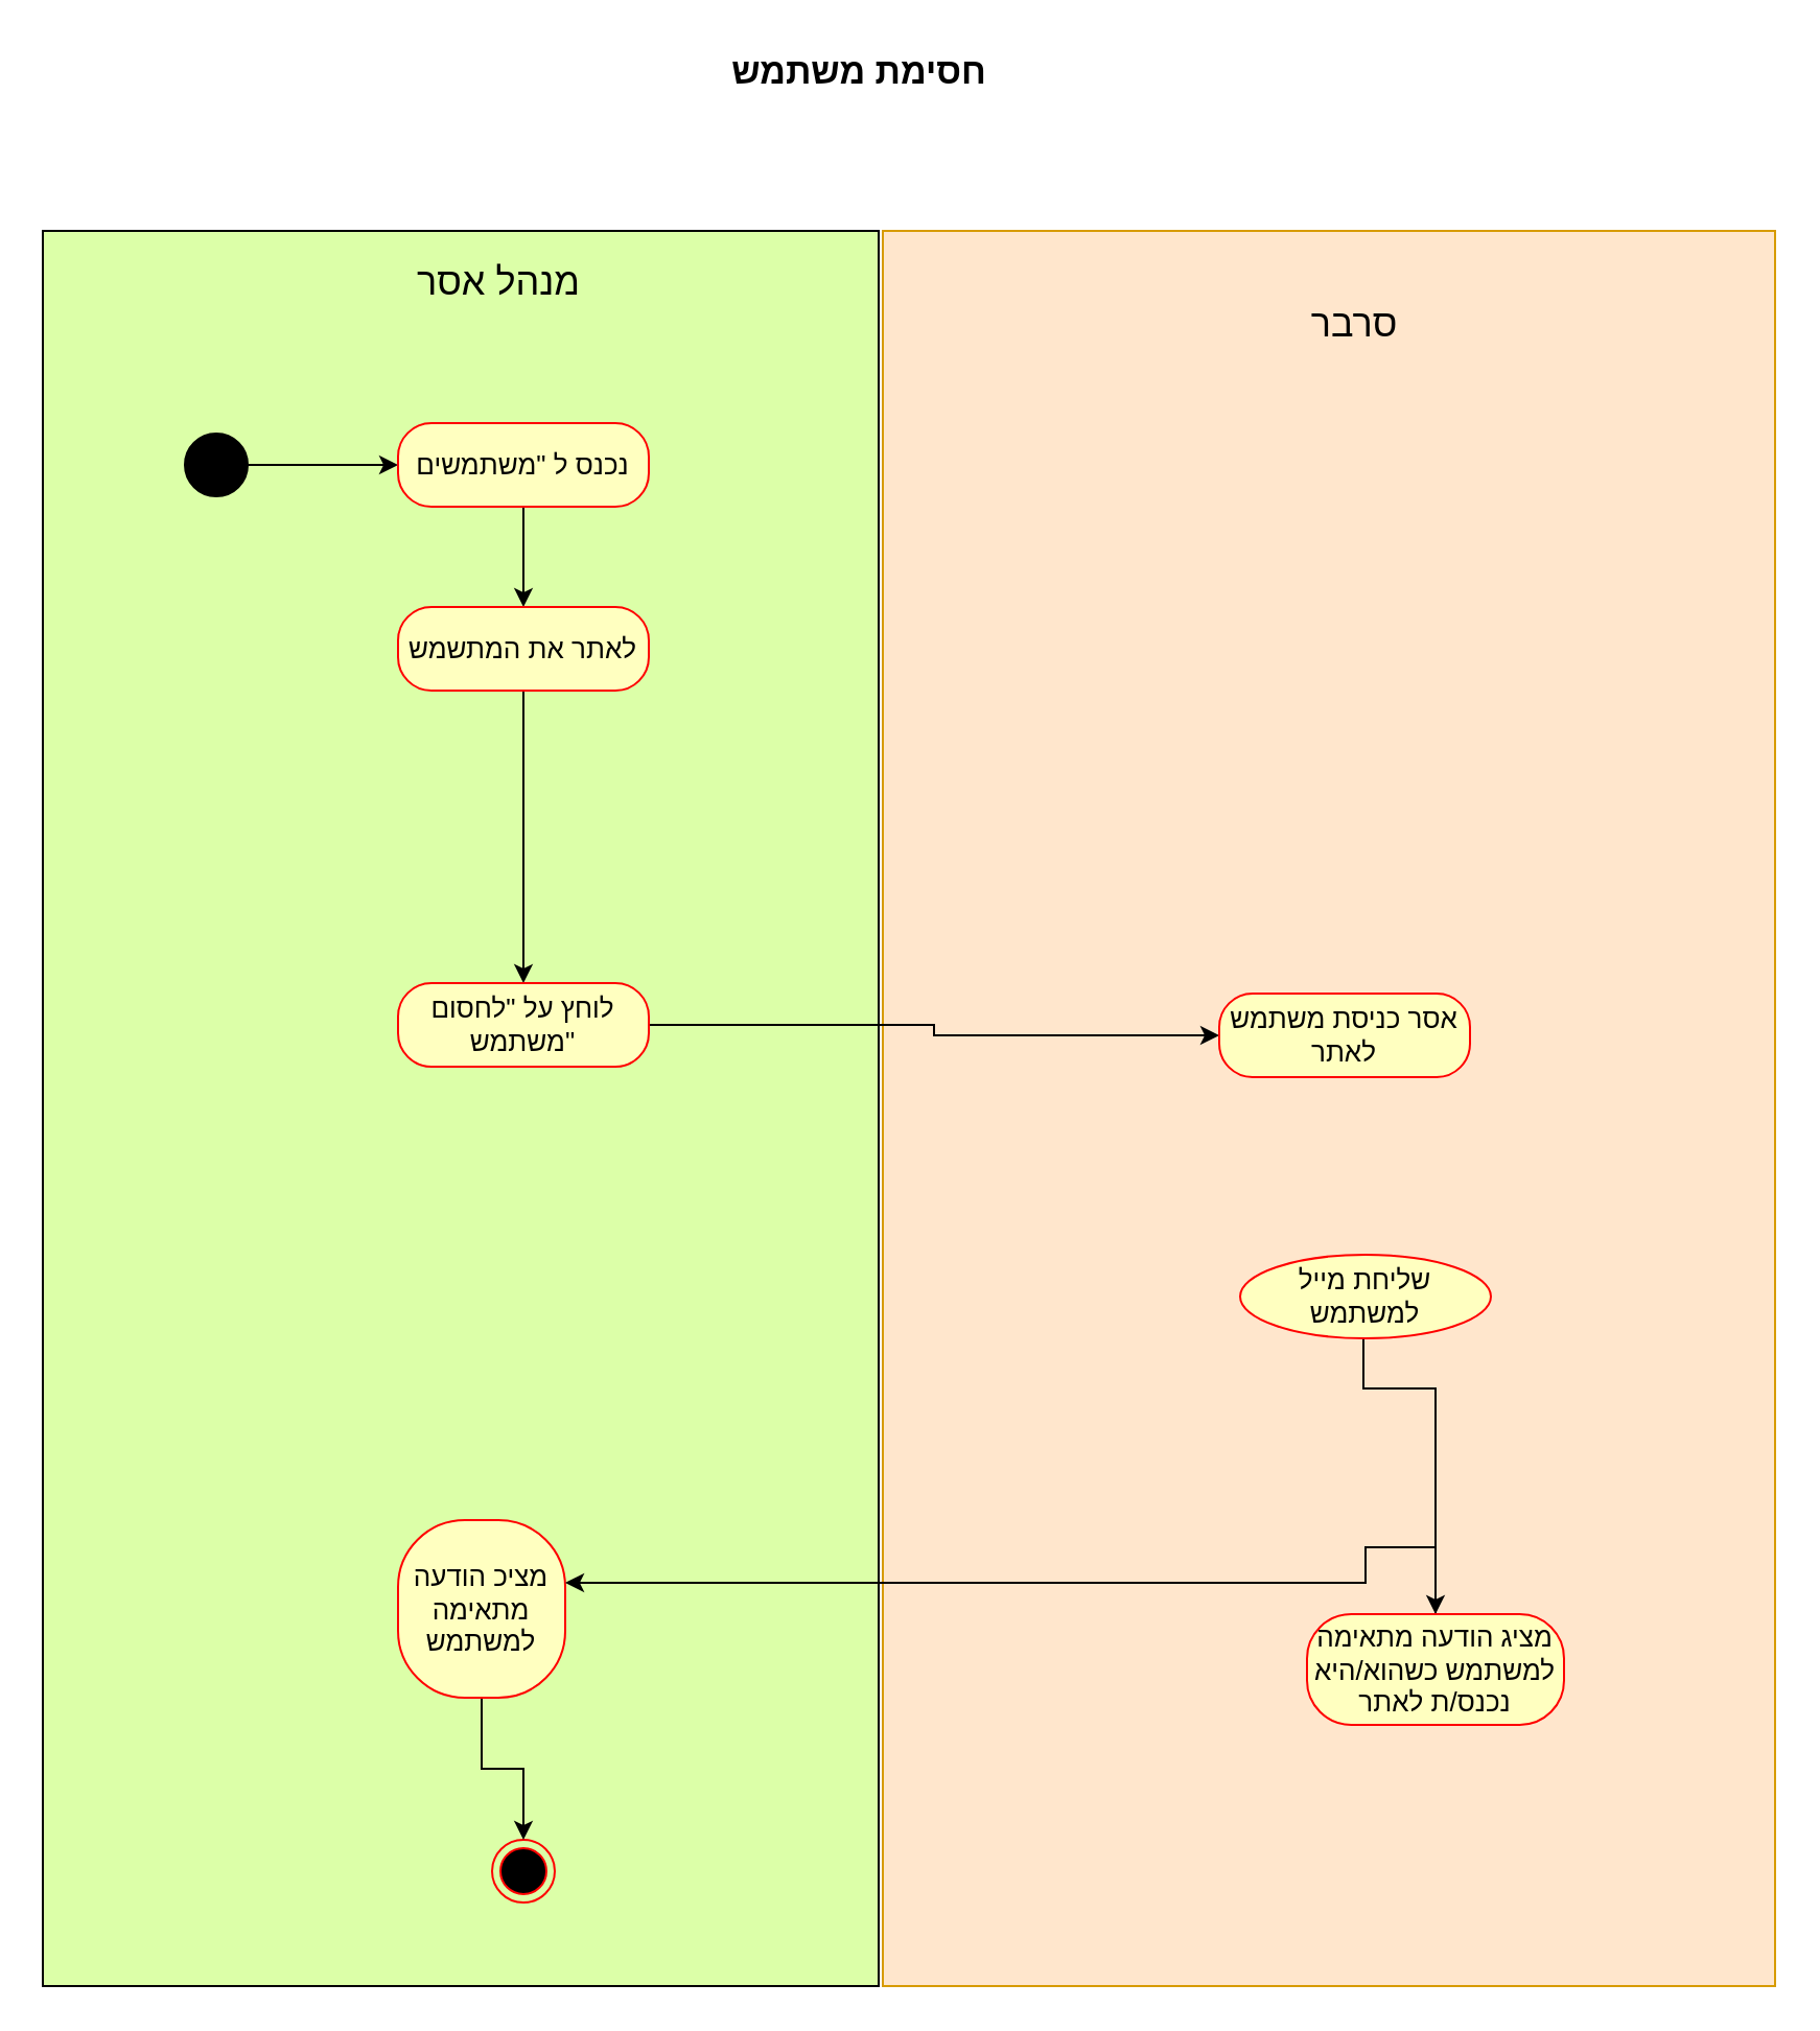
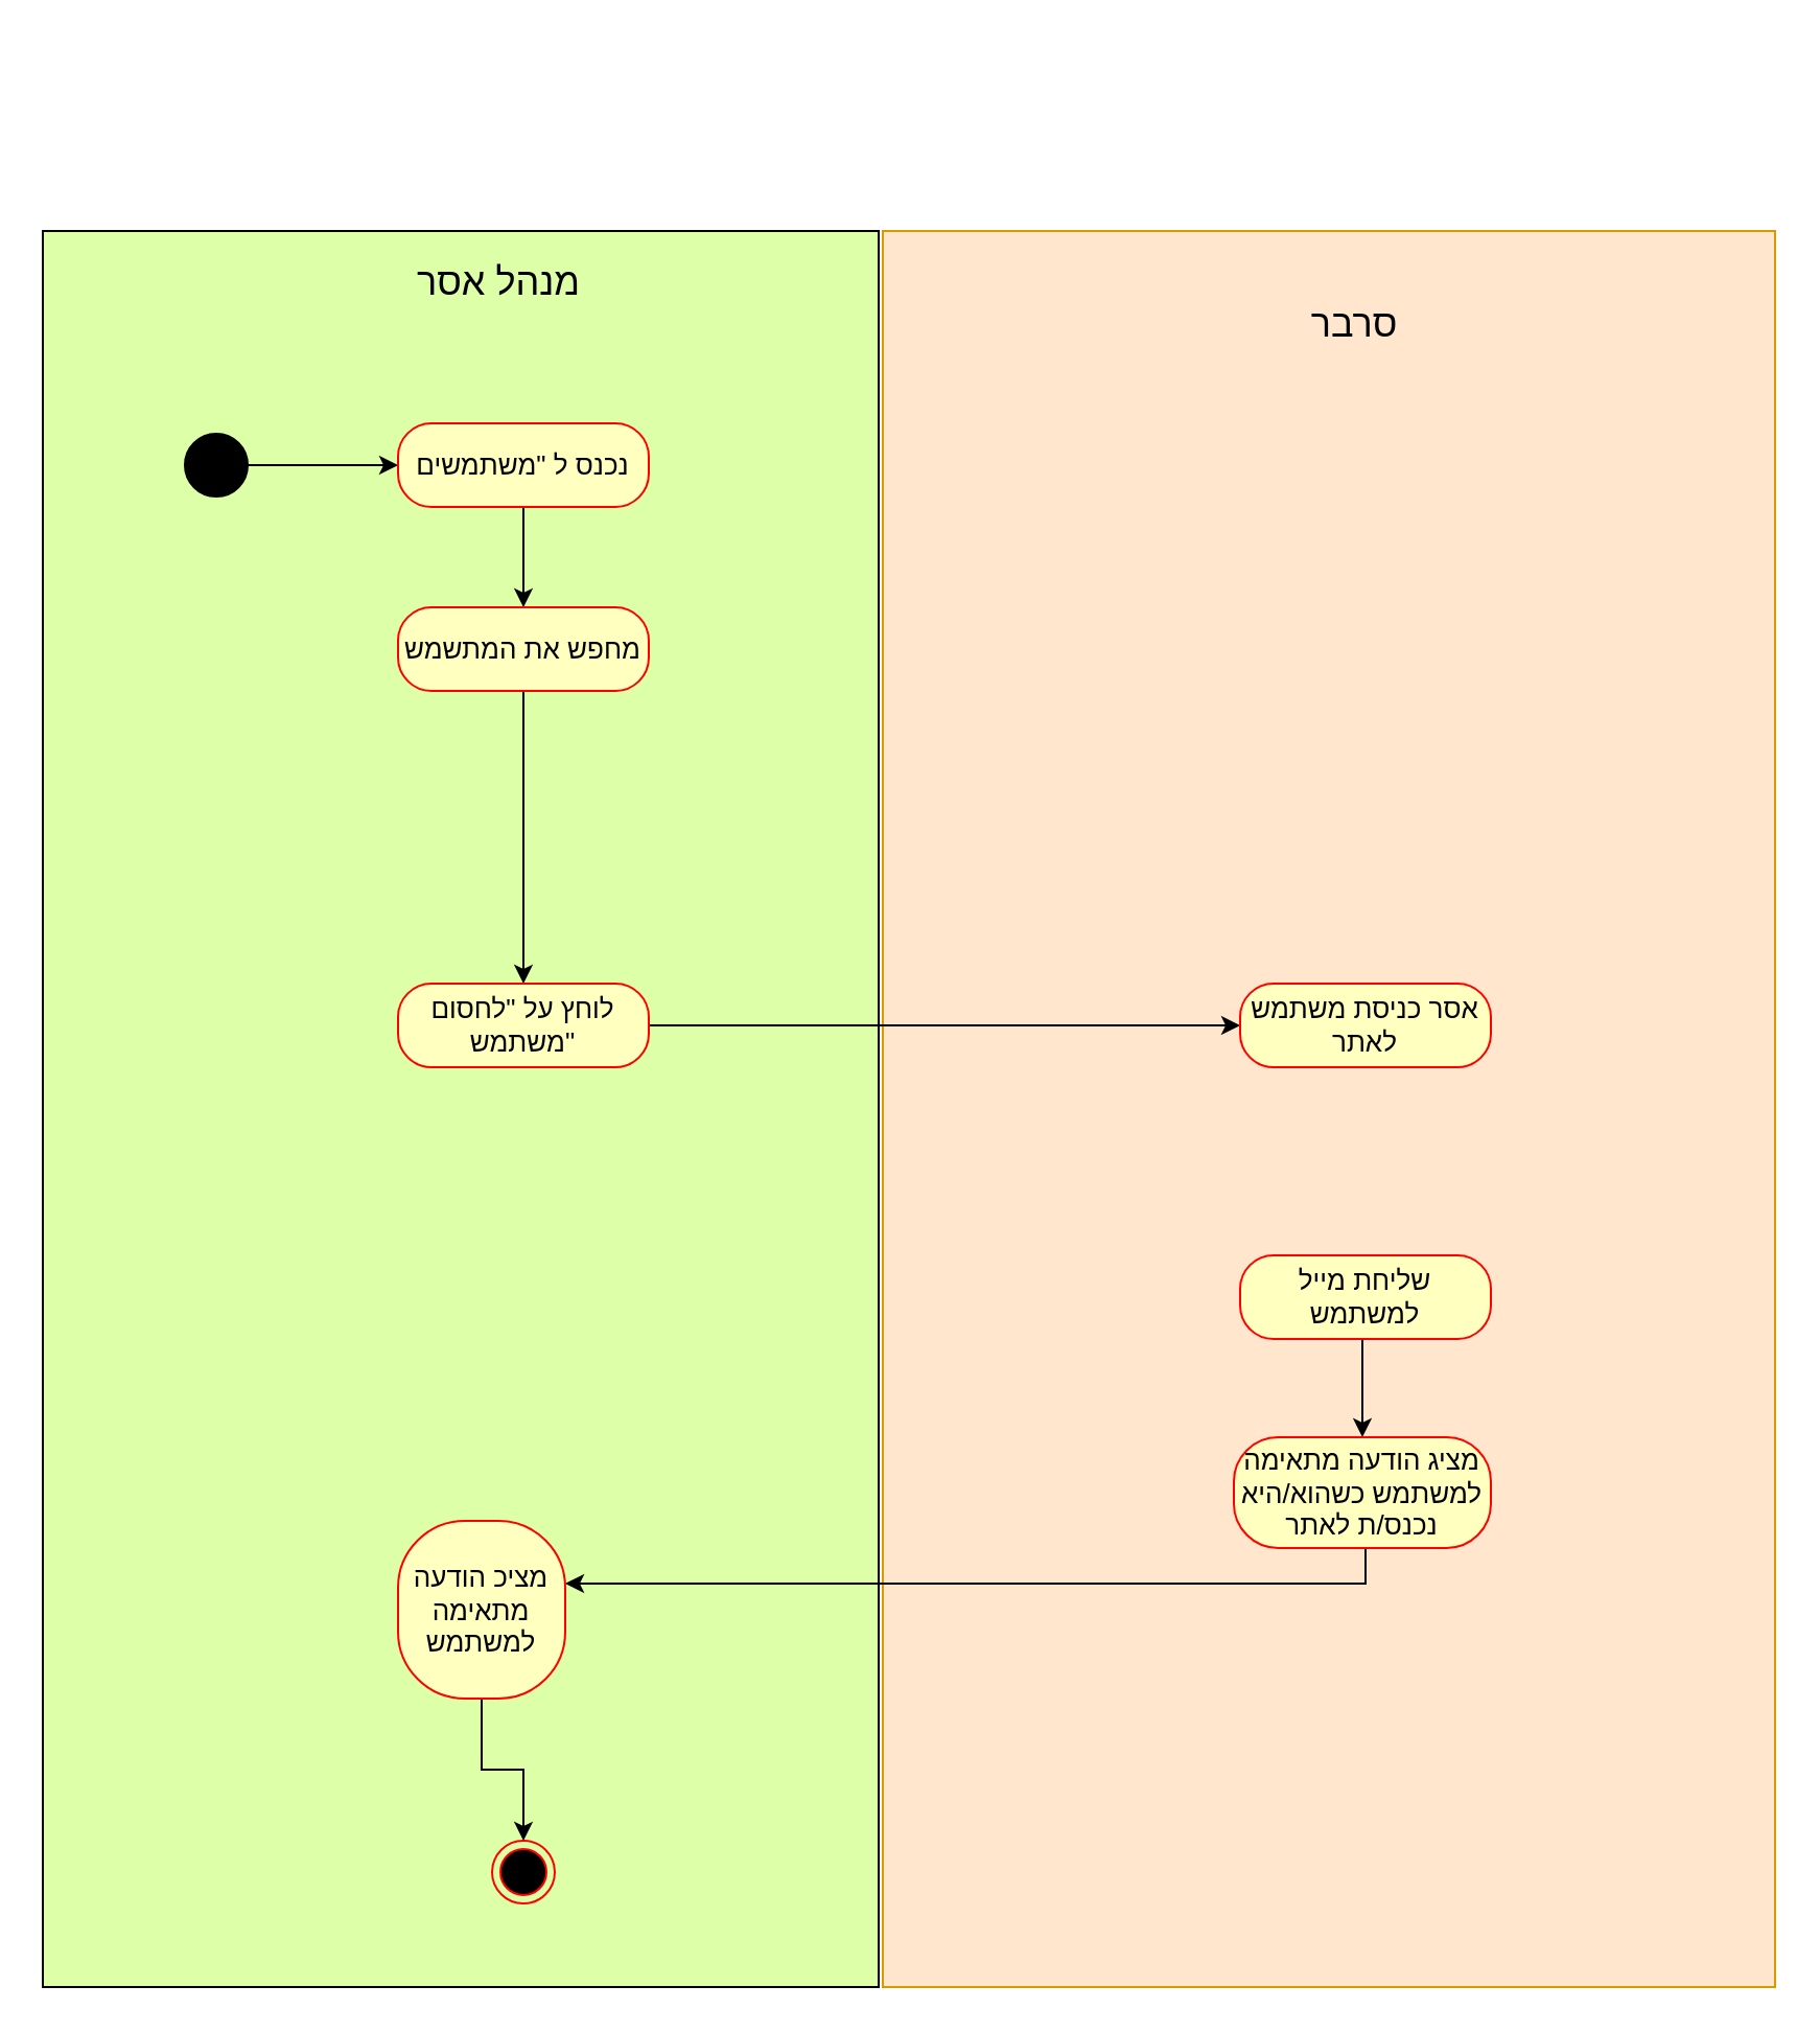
  <mxCell id="0" />
  <mxCell id="1" parent="0" />
  <mxCell id="2" value="" style="rounded=0;whiteSpace=wrap;html=1;fillColor=#ffe6cc;strokeColor=#d79b00;" vertex="1" parent="1"><mxGeometry x="422" y="110" width="427" height="840" as="geometry" /></mxCell>
  <mxCell id="3" value="" style="rounded=0;whiteSpace=wrap;html=1;fillColor=#DCFFA8;" vertex="1" parent="1"><mxGeometry x="20" y="110" width="400" height="840" as="geometry" /></mxCell>
  <mxCell id="4" value="&lt;span style=&quot;font-size: 18px&quot;&gt;מנהל אסר&lt;/span&gt;" style="text;html=1;strokeColor=none;fillColor=none;align=center;verticalAlign=middle;whiteSpace=wrap;rounded=0;" vertex="1" parent="1"><mxGeometry x="146" y="120" width="185" height="30" as="geometry" /></mxCell>
  <mxCell id="5" style="edgeStyle=orthogonalEdgeStyle;rounded=0;orthogonalLoop=1;jettySize=auto;html=1;entryX=0;entryY=0.5;entryDx=0;entryDy=0;" edge="1" parent="1" source="6" target="12"><mxGeometry relative="1" as="geometry" /></mxCell>
  <mxCell id="6" value="" style="ellipse;whiteSpace=wrap;html=1;aspect=fixed;fontSize=18;fillColor=#000000;" vertex="1" parent="1"><mxGeometry x="88" y="207" width="30" height="30" as="geometry" /></mxCell>
  <mxCell id="7" value="" style="edgeStyle=orthogonalEdgeStyle;rounded=0;orthogonalLoop=1;jettySize=auto;html=1;fontSize=11;entryX=0.5;entryY=0;entryDx=0;entryDy=0;exitX=0.5;exitY=1;exitDx=0;exitDy=0;" edge="1" parent="1" source="12" target="14"><mxGeometry relative="1" as="geometry"><mxPoint x="250" y="264.5" as="sourcePoint" /><mxPoint x="250" y="334.5" as="targetPoint" /></mxGeometry></mxCell>
  <mxCell id="8" value="" style="ellipse;html=1;shape=endState;fillColor=#000000;strokeColor=#ff0000;fontSize=11;" vertex="1" parent="1"><mxGeometry x="235" y="880" width="30" height="30" as="geometry" /></mxCell>
- <mxCell id="9" value="חסימת משתמש" style="text;html=1;strokeColor=none;fillColor=none;align=center;verticalAlign=middle;whiteSpace=wrap;rounded=0;fontStyle=1;fontSize=17;" vertex="1" parent="1"><mxGeometry x="346" y="20" width="130" height="30" as="geometry" /></mxCell>
  <mxCell id="10" style="edgeStyle=orthogonalEdgeStyle;rounded=0;orthogonalLoop=1;jettySize=auto;html=1;exitX=0.5;exitY=1;exitDx=0;exitDy=0;" edge="1" parent="1"><mxGeometry relative="1" as="geometry"><mxPoint x="259" y="544.5" as="sourcePoint" /><mxPoint x="259" y="544.5" as="targetPoint" /></mxGeometry></mxCell>
  <mxCell id="11" value="&lt;span style=&quot;font-size: 18px&quot;&gt;סרבר&lt;/span&gt;" style="text;html=1;strokeColor=none;fillColor=none;align=center;verticalAlign=middle;whiteSpace=wrap;rounded=0;" vertex="1" parent="1"><mxGeometry x="593" y="140" width="110" height="30" as="geometry" /></mxCell>
  <mxCell id="12" value="&lt;font style=&quot;font-size: 13px&quot;&gt;נכנס ל &quot;משתמשים&lt;/font&gt;" style="rounded=1;whiteSpace=wrap;html=1;arcSize=40;fontColor=#000000;fillColor=#ffffc0;strokeColor=#ff0000;fontSize=13;" vertex="1" parent="1"><mxGeometry x="190" y="202" width="120" height="40" as="geometry" /></mxCell>
  <mxCell id="13" value="" style="edgeStyle=orthogonalEdgeStyle;rounded=0;orthogonalLoop=1;jettySize=auto;html=1;entryX=0.5;entryY=0;entryDx=0;entryDy=0;" edge="1" parent="1" source="14" target="18"><mxGeometry relative="1" as="geometry"><mxPoint x="250" y="442.5" as="targetPoint" /></mxGeometry></mxCell>
- <mxCell id="14" value="&lt;font style=&quot;font-size: 13px&quot;&gt;לאתר את המתשמש&lt;/font&gt;" style="rounded=1;whiteSpace=wrap;html=1;arcSize=40;fontColor=#000000;fillColor=#ffffc0;strokeColor=#ff0000;fontSize=13;" vertex="1" parent="1"><mxGeometry x="190" y="290" width="120" height="40" as="geometry" /></mxCell>
+ <mxCell id="14" value="&lt;font style=&quot;font-size: 13px&quot;&gt;מחפש את המתשמש&lt;/font&gt;" style="rounded=1;whiteSpace=wrap;html=1;arcSize=40;fontColor=#000000;fillColor=#ffffc0;strokeColor=#ff0000;fontSize=13;" vertex="1" parent="1"><mxGeometry x="190" y="290" width="120" height="40" as="geometry" /></mxCell>
  <mxCell id="15" style="edgeStyle=orthogonalEdgeStyle;rounded=0;orthogonalLoop=1;jettySize=auto;html=1;entryX=0.5;entryY=0;entryDx=0;entryDy=0;" edge="1" parent="1" source="16" target="8"><mxGeometry relative="1" as="geometry" /></mxCell>
  <mxCell id="16" value="מציכ הודעה מתאימה למשתמש" style="whiteSpace=wrap;html=1;rounded=1;fontSize=13;fontColor=#000000;strokeColor=#ff0000;fillColor=#ffffc0;arcSize=40;" vertex="1" parent="1"><mxGeometry x="190" y="727" width="80" height="85" as="geometry" /></mxCell>
  <mxCell id="17" style="edgeStyle=orthogonalEdgeStyle;rounded=0;orthogonalLoop=1;jettySize=auto;html=1;" edge="1" parent="1" source="18" target="20"><mxGeometry relative="1" as="geometry" /></mxCell>
  <mxCell id="18" value="לוחץ על &quot;לחסום משתמש&quot;" style="rounded=1;whiteSpace=wrap;html=1;arcSize=40;fontColor=#000000;fillColor=#ffffc0;strokeColor=#ff0000;fontSize=13;" vertex="1" parent="1"><mxGeometry x="190" y="470" width="120" height="40" as="geometry" /></mxCell>
  <mxCell id="19" style="edgeStyle=orthogonalEdgeStyle;rounded=0;orthogonalLoop=1;jettySize=auto;html=1;exitX=0.5;exitY=1;exitDx=0;exitDy=0;" edge="1" parent="1" source="23" target="16"><mxGeometry relative="1" as="geometry"><Array as="points"><mxPoint x="653" y="740" /><mxPoint x="653" y="757" /></Array></mxGeometry></mxCell>
- <mxCell id="20" value="אסר כניסת משתמש לאתר" style="rounded=1;whiteSpace=wrap;html=1;arcSize=40;fontColor=#000000;fillColor=#ffffc0;strokeColor=#ff0000;fontSize=13;" vertex="1" parent="1"><mxGeometry x="583" y="475" width="120" height="40" as="geometry" /></mxCell>
+ <mxCell id="20" value="אסר כניסת משתמש לאתר" style="rounded=1;whiteSpace=wrap;html=1;arcSize=40;fontColor=#000000;fillColor=#ffffc0;strokeColor=#ff0000;fontSize=13;" vertex="1" parent="1"><mxGeometry x="593" y="470" width="120" height="40" as="geometry" /></mxCell>
  <mxCell id="21" style="edgeStyle=orthogonalEdgeStyle;rounded=0;orthogonalLoop=1;jettySize=auto;html=1;entryX=0.5;entryY=0;entryDx=0;entryDy=0;" edge="1" parent="1" source="22" target="23"><mxGeometry relative="1" as="geometry"><Array as="points"><mxPoint x="652" y="664" /></Array></mxGeometry></mxCell>
- <mxCell id="22" value="שליחת מייל למשתמש" style="ellipse;whiteSpace=wrap;html=1;arcSize=40;fontColor=#000000;fillColor=#ffffc0;strokeColor=#ff0000;fontSize=13;" vertex="1" parent="1"><mxGeometry x="593" y="600" width="120" height="40" as="geometry" /></mxCell>
- <mxCell id="23" value="מציג הודעה מתאימה למשתמש כשהוא/היא נכנס/ת לאתר" style="rounded=1;whiteSpace=wrap;html=1;arcSize=40;fontColor=#000000;fillColor=#ffffc0;strokeColor=#ff0000;fontSize=13;" vertex="1" parent="1"><mxGeometry x="625" y="772" width="123" height="53" as="geometry" /></mxCell>
+ <mxCell id="22" value="שליחת מייל למשתמש" style="rounded=1;whiteSpace=wrap;html=1;arcSize=40;fontColor=#000000;fillColor=#ffffc0;strokeColor=#ff0000;fontSize=13;" vertex="1" parent="1"><mxGeometry x="593" y="600" width="120" height="40" as="geometry" /></mxCell>
+ <mxCell id="23" value="מציג הודעה מתאימה למשתמש כשהוא/היא נכנס/ת לאתר" style="rounded=1;whiteSpace=wrap;html=1;arcSize=40;fontColor=#000000;fillColor=#ffffc0;strokeColor=#ff0000;fontSize=13;" vertex="1" parent="1"><mxGeometry x="590" y="687" width="123" height="53" as="geometry" /></mxCell>
